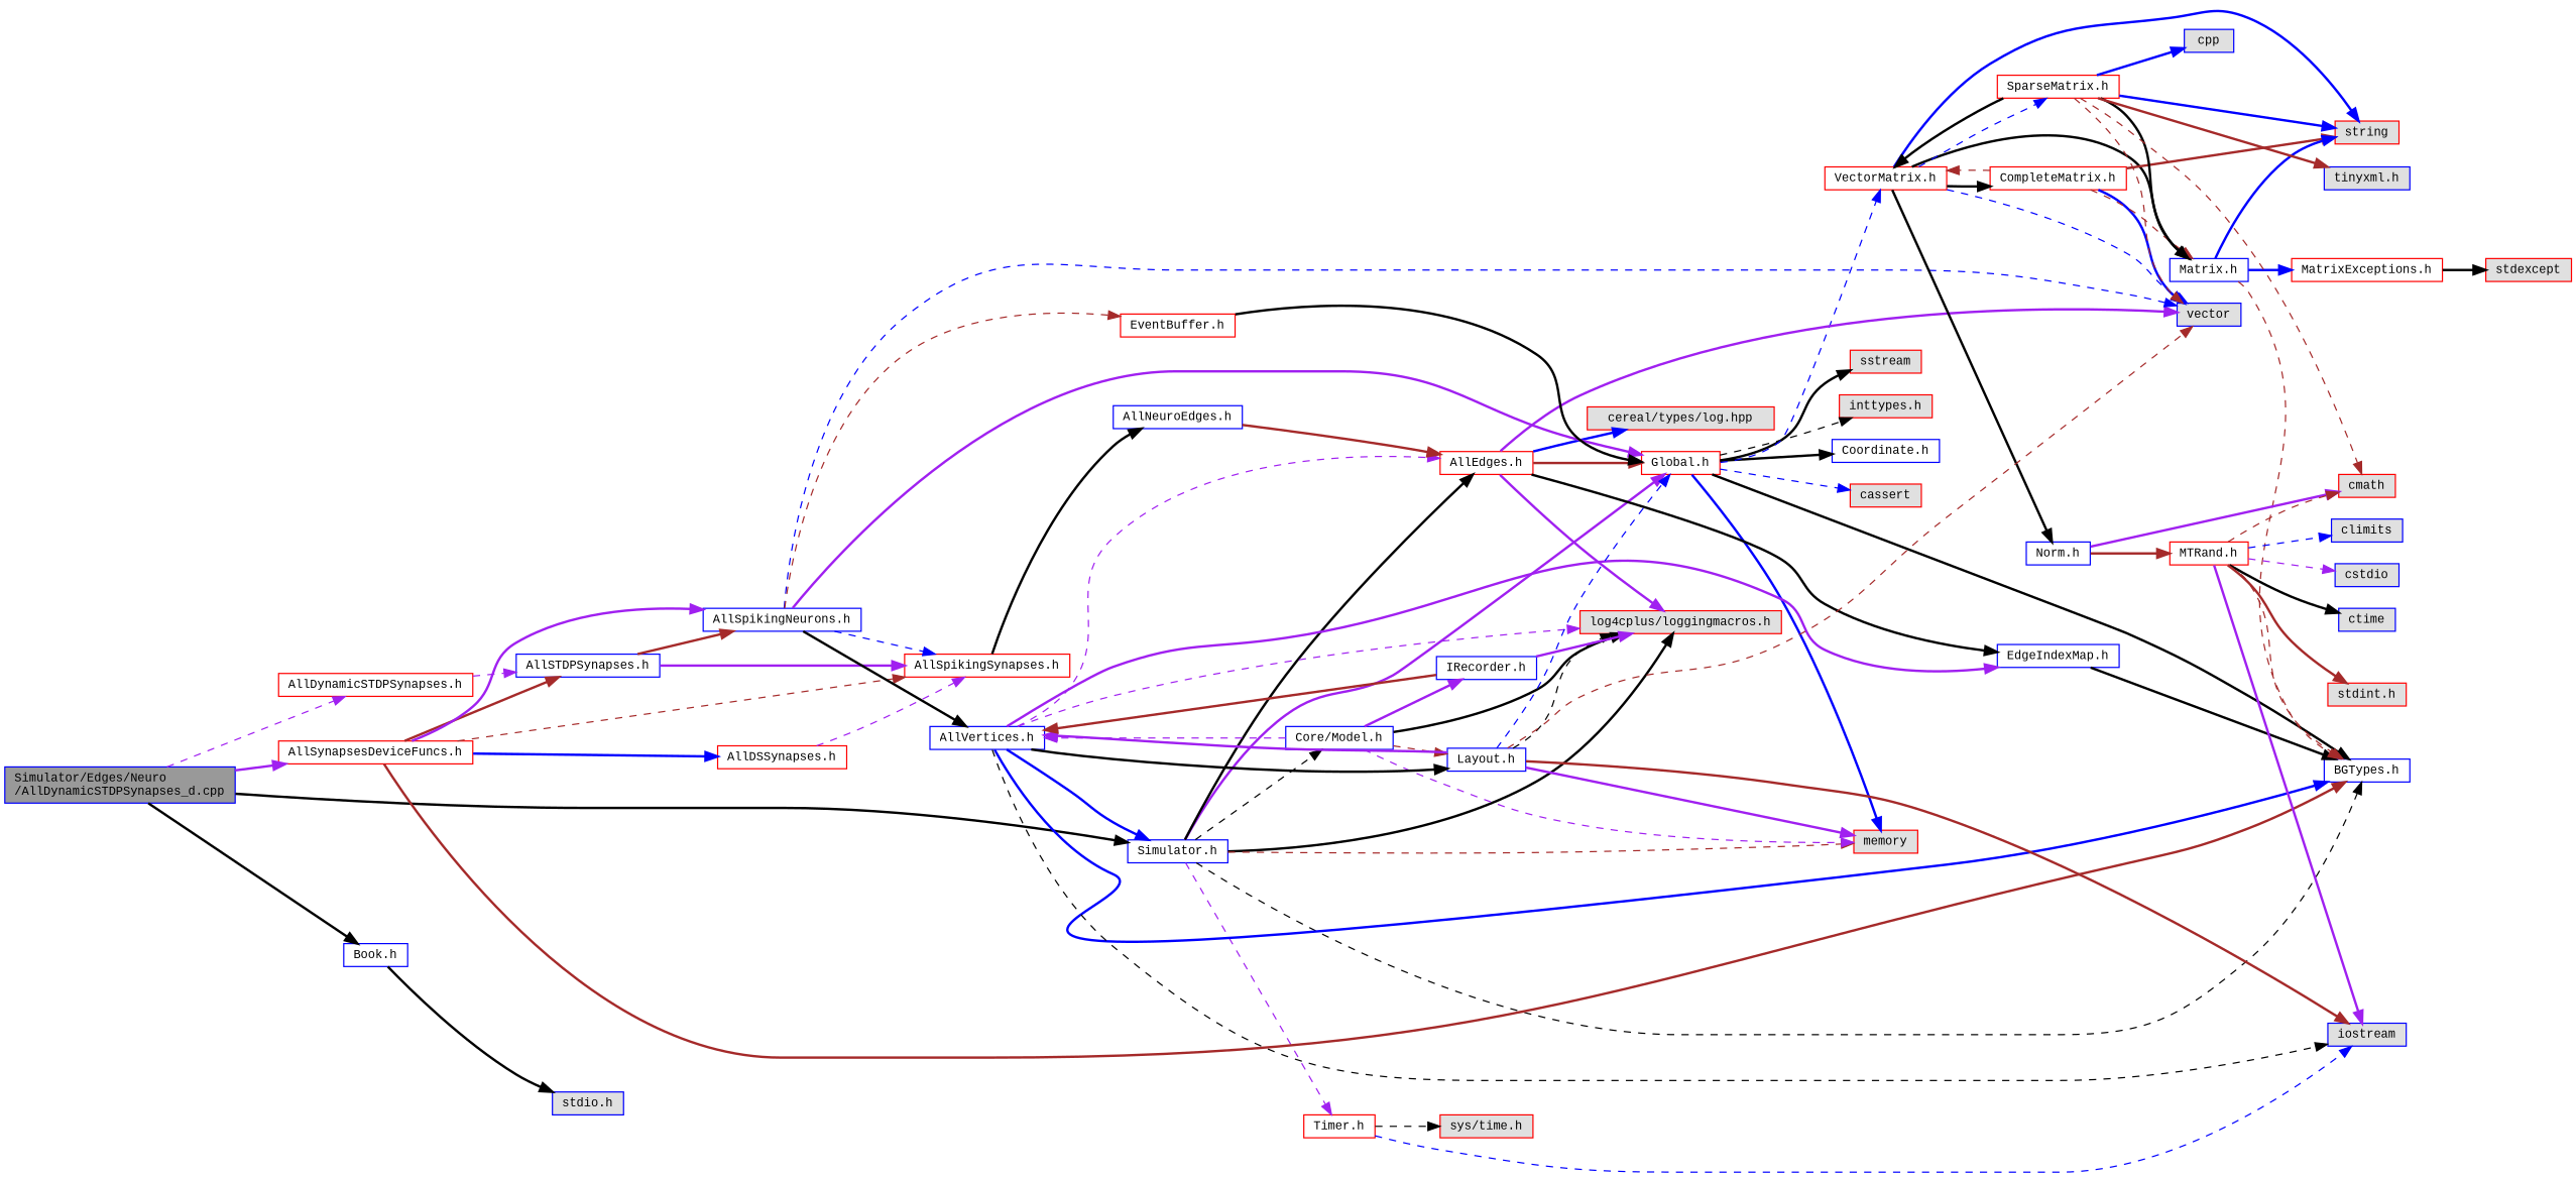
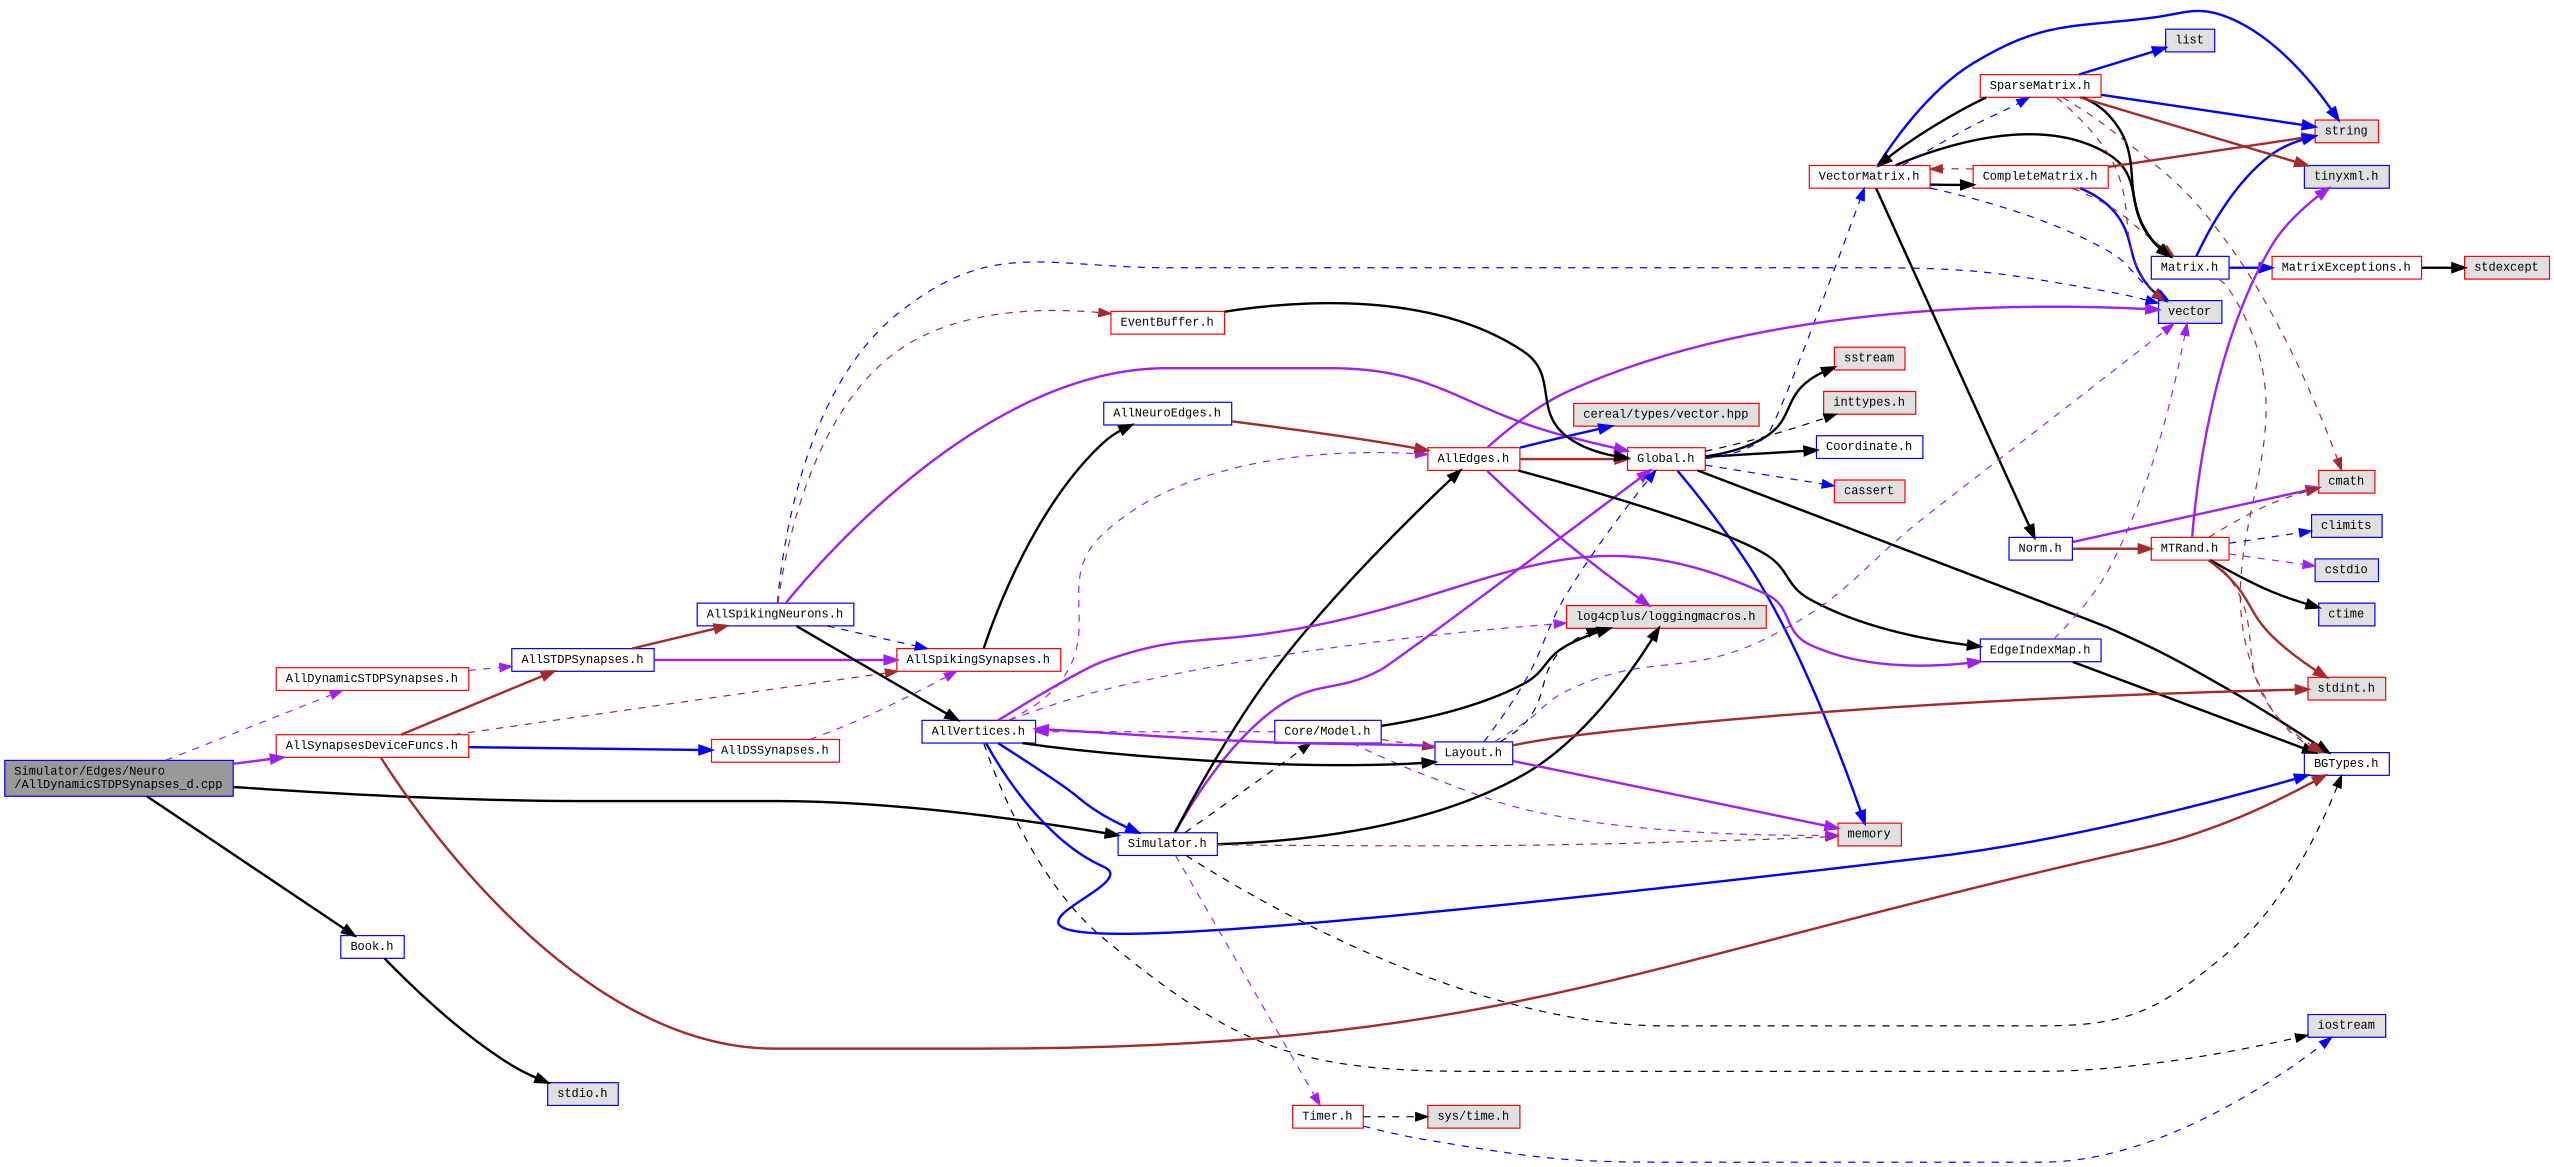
  digraph {
    fontname="Liberation Mono"
    rankdir=LR
    node [color=red fillcolor=white fontname="Liberation Mono" fontsize=10 shape=box style=filled]
    edge [color=black fontname="Liberation Mono" fontsize=10 labelfontname=Helvetica labelfontsize=10 style=bold]
    n1 [color=blue fillcolor=grey60 fontcolor=black height=0.2 label="Simulator/Edges/Neuro\l/AllDynamicSTDPSynapses_d.cpp" width=0.4]
    n2 [height=0.2 label="AllDynamicSTDPSynapses.h" width=0.4]
    n3 [color=blue height=0.2 label="Simulator.h" width=0.4]
    n4 [height=0.2 label="AllSynapsesDeviceFuncs.h" width=0.4]
    n5 [color=blue height=0.2 label="Book.h" width=0.4]
    n6 [color=blue height=0.2 label="AllSTDPSynapses.h" width=0.4]
    n7 [height=0.2 label="Global.h" width=0.4]
    n8 [height=0.2 label="AllEdges.h" width=0.4]
    n9 [fillcolor="#E0E0E0" height=0.2 label="log4cplus/loggingmacros.h" width=0.4]
    n10 [color=blue height=0.2 label="BGTypes.h" width=0.4]
    n11 [fillcolor="#E0E0E0" height=0.2 label=memory width=0.4]
    n12 [color=blue height=0.2 label="Core/Model.h" width=0.4]
    n13 [height=0.2 label="Timer.h" width=0.4]
    n14 [color=blue height=0.2 label="AllSpikingNeurons.h" width=0.4]
    n15 [height=0.2 label="AllSpikingSynapses.h" width=0.4]
    n16 [height=0.2 label="AllDSSynapses.h" width=0.4]
    n17 [color=blue fillcolor="#E0E0E0" height=0.2 label="stdio.h" width=0.4]
    n18 [color=blue fillcolor="#E0E0E0" height=0.2 label=vector width=0.4]
    n19 [color=blue height=0.2 label="AllVertices.h" width=0.4]
    n20 [height=0.2 label="EventBuffer.h" width=0.4]
    n21 [color=blue height=0.2 label="AllNeuroEdges.h" width=0.4]
    n22 [fillcolor="#E0E0E0" height=0.2 label=cassert width=0.4]
    n23 [fillcolor="#E0E0E0" height=0.2 label=sstream width=0.4]
    n24 [fillcolor="#E0E0E0" height=0.2 label="inttypes.h" width=0.4]
    n25 [color=blue height=0.2 label="Coordinate.h" width=0.4]
    n26 [height=0.2 label="VectorMatrix.h" width=0.4]
    n27 [color=blue height=0.2 label="EdgeIndexMap.h" width=0.4]
    n28 [color=blue fillcolor="#E0E0E0" height=0.2 label=iostream width=0.4]
    n29 [color=blue height=0.2 label="Layout.h" width=0.4]
-   n30 [fillcolor="#E0E0E0" height=0.2 label="cereal/types/log.hpp" width=0.4]
+   n30 [fillcolor="#E0E0E0" height=0.2 label="cereal/types/vector.hpp" width=0.4]
    n31 [height=0.2 label="CompleteMatrix.h" width=0.4]
    n32 [color=blue height=0.2 label="Matrix.h" width=0.4]
    n33 [fillcolor="#E0E0E0" height=0.2 label=string width=0.4]
    n34 [color=blue height=0.2 label="Norm.h" width=0.4]
    n35 [height=0.2 label="SparseMatrix.h" width=0.4]
    n36 [height=0.2 label="MatrixExceptions.h" width=0.4]
    n37 [height=0.2 label="MTRand.h" width=0.4]
    n38 [fillcolor="#E0E0E0" height=0.2 label=cmath width=0.4]
    n39 [color=blue fillcolor="#E0E0E0" height=0.2 label="tinyxml.h" width=0.4]
-   n40 [color=blue fillcolor="#E0E0E0" height=0.2 label=cpp width=0.4]
+   n40 [color=blue fillcolor="#E0E0E0" height=0.2 label=list width=0.4]
    n41 [fillcolor="#E0E0E0" height=0.2 label=stdexcept width=0.4]
    n42 [color=blue fillcolor="#E0E0E0" height=0.2 label=climits width=0.4]
    n43 [color=blue fillcolor="#E0E0E0" height=0.2 label=cstdio width=0.4]
    n44 [color=blue fillcolor="#E0E0E0" height=0.2 label=ctime width=0.4]
    n45 [fillcolor="#E0E0E0" height=0.2 label="stdint.h" width=0.4]
-   n46 [color=blue height=0.2 label="IRecorder.h" width=0.4]
    n47 [fillcolor="#E0E0E0" height=0.2 label="sys/time.h" width=0.4]
    n1 -> n2 [color=purple style=dashed]
    n1 -> n3
    n1 -> n4 [color=purple]
    n1 -> n5
    n2 -> n6 [color=purple style=dashed]
    n3 -> n7 [color=purple]
    n3 -> n8
    n3 -> n9
    n3 -> n10 [style=dashed]
    n3 -> n11 [color=brown style=dashed]
    n3 -> n12 [style=dashed]
    n3 -> n13 [color=purple style=dashed]
    n4 -> n6 [color=brown]
    n4 -> n10 [color=brown]
-   n4 -> n14 [color=purple]
    n4 -> n15 [color=brown style=dashed]
    n4 -> n16 [color=blue]
    n5 -> n17
    n6 -> n14 [color=brown]
    n6 -> n15 [color=purple]
    n7 -> n10
    n7 -> n11 [color=blue]
    n7 -> n22 [color=blue style=dashed]
    n7 -> n23
    n7 -> n24 [style=dashed]
    n7 -> n25
    n7 -> n26 [color=blue style=dashed]
    n8 -> n7 [color=brown]
    n8 -> n9 [color=purple]
    n8 -> n18 [color=purple]
    n8 -> n27
    n8 -> n30 [color=blue]
    n12 -> n9
    n12 -> n11 [color=purple style=dashed]
    n12 -> n19 [color=purple style=dashed]
    n12 -> n29 [color=brown style=dashed]
-   n12 -> n46 [color=purple]
    n13 -> n28 [color=blue style=dashed]
    n13 -> n47 [style=dashed]
    n14 -> n7 [color=purple]
    n14 -> n15 [color=blue style=dashed]
    n14 -> n18 [color=blue style=dashed]
    n14 -> n19
    n14 -> n20 [color=brown style=dashed]
    n15 -> n21
    n16 -> n15 [color=purple style=dashed]
    n19 -> n3 [color=blue]
    n19 -> n8 [color=purple style=dashed]
    n19 -> n9 [color=purple style=dashed]
    n19 -> n10 [color=blue]
    n19 -> n27 [color=purple]
    n19 -> n28 [style=dashed]
    n19 -> n29
    n20 -> n7
    n21 -> n8 [color=brown]
    n26 -> n18 [color=blue style=dashed]
    n26 -> n31
    n26 -> n32
    n26 -> n33 [color=blue]
    n26 -> n34
    n26 -> n35 [color=blue style=dashed]
    n27 -> n10
+   n27 -> n18 [color=purple style=dashed]
    n29 -> n7 [color=blue style=dashed]
    n29 -> n9 [style=dashed]
    n29 -> n11 [color=purple]
-   n29 -> n18 [color=brown style=dashed]
+   n29 -> n18 [color=purple style=dashed]
    n29 -> n19 [color=purple]
-   n29 -> n28 [color=brown]
+   n29 -> n45 [color=brown]
    n31 -> n18 [color=blue]
    n31 -> n26 [color=brown style=dashed]
    n31 -> n32 [color=brown style=dashed]
    n31 -> n33 [color=brown]
    n32 -> n10 [color=brown style=dashed]
    n32 -> n33 [color=blue]
    n32 -> n36 [color=blue]
    n34 -> n37 [color=brown]
    n34 -> n38 [color=purple]
    n35 -> n18 [color=brown style=dashed]
    n35 -> n26
    n35 -> n32
    n35 -> n33 [color=blue]
    n35 -> n38 [color=brown style=dashed]
    n35 -> n39 [color=brown]
    n35 -> n40 [color=blue]
    n36 -> n41
    n37 -> n10 [color=brown style=dashed]
-   n37 -> n28 [color=purple]
+   n37 -> n39 [color=purple]
    n37 -> n38 [color=brown style=dashed]
    n37 -> n42 [color=blue style=dashed]
    n37 -> n43 [color=purple style=dashed]
    n37 -> n44
    n37 -> n45 [color=brown]
-   n46 -> n9 [color=purple]
-   n46 -> n19 [color=brown]
  }
